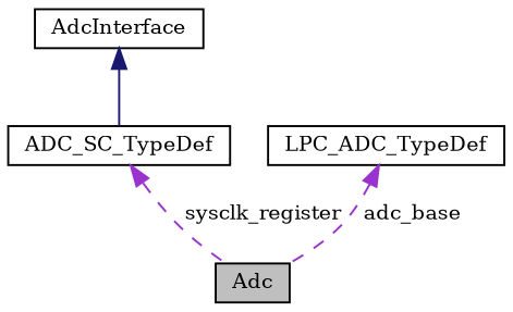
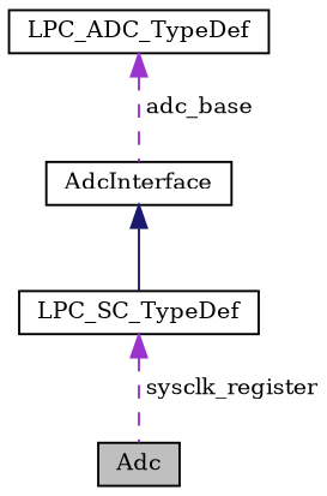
  digraph {
    fontname="DejaVu Serif"
    node [color=black fillcolor=white fontname="DejaVu Serif" fontsize=10 shape=record style=filled]
    edge [color=darkorchid3 dir=back fontname="DejaVu Serif" fontsize=10 labelfontname=Helvetica labelfontsize=10 style=dashed]
    n1 [fillcolor=grey75 fontcolor=black height=0.2 label=Adc width=0.4]
    n2 [height=0.2 label=AdcInterface width=0.4]
-   n3 [height=0.2 label=ADC_SC_TypeDef width=0.4]
+   n3 [height=0.2 label=LPC_SC_TypeDef width=0.4]
    n4 [height=0.2 label=LPC_ADC_TypeDef width=0.4]
    n2 -> n3 [color=midnightblue style=solid]
    n3 -> n1 [label=" sysclk_register"]
-   n4 -> n1 [label=" adc_base"]
+   n4 -> n2 [label=" adc_base"]
  }
